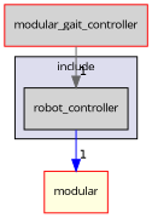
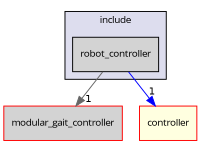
  digraph {
    compound=true
    fontname="Open Sans"
    node [fillcolor=lightgrey fontname="Open Sans" fontsize=10 shape=box style=filled color=red]
    edge [fontname="Open Sans" headlabel=1 labeldistance=1.5 labelfontname=Helvetica labelfontsize=10]
    n1 [label=robot_controller pencolor=black color=""]
    n2 [label=modular_gait_controller]
-   n3 [fillcolor=lightyellow label=modular]
+   n3 [fillcolor=lightyellow label=controller]
    subgraph cluster_1 {
      bgcolor="#ddddee"
      fontsize=10
      label=include
      pencolor=black
      n1
    }
-   n2 -> n1 [color=gray40]
+   n1 -> n2 [color=gray40]
    n1 -> n3 [color=blue]
  }
